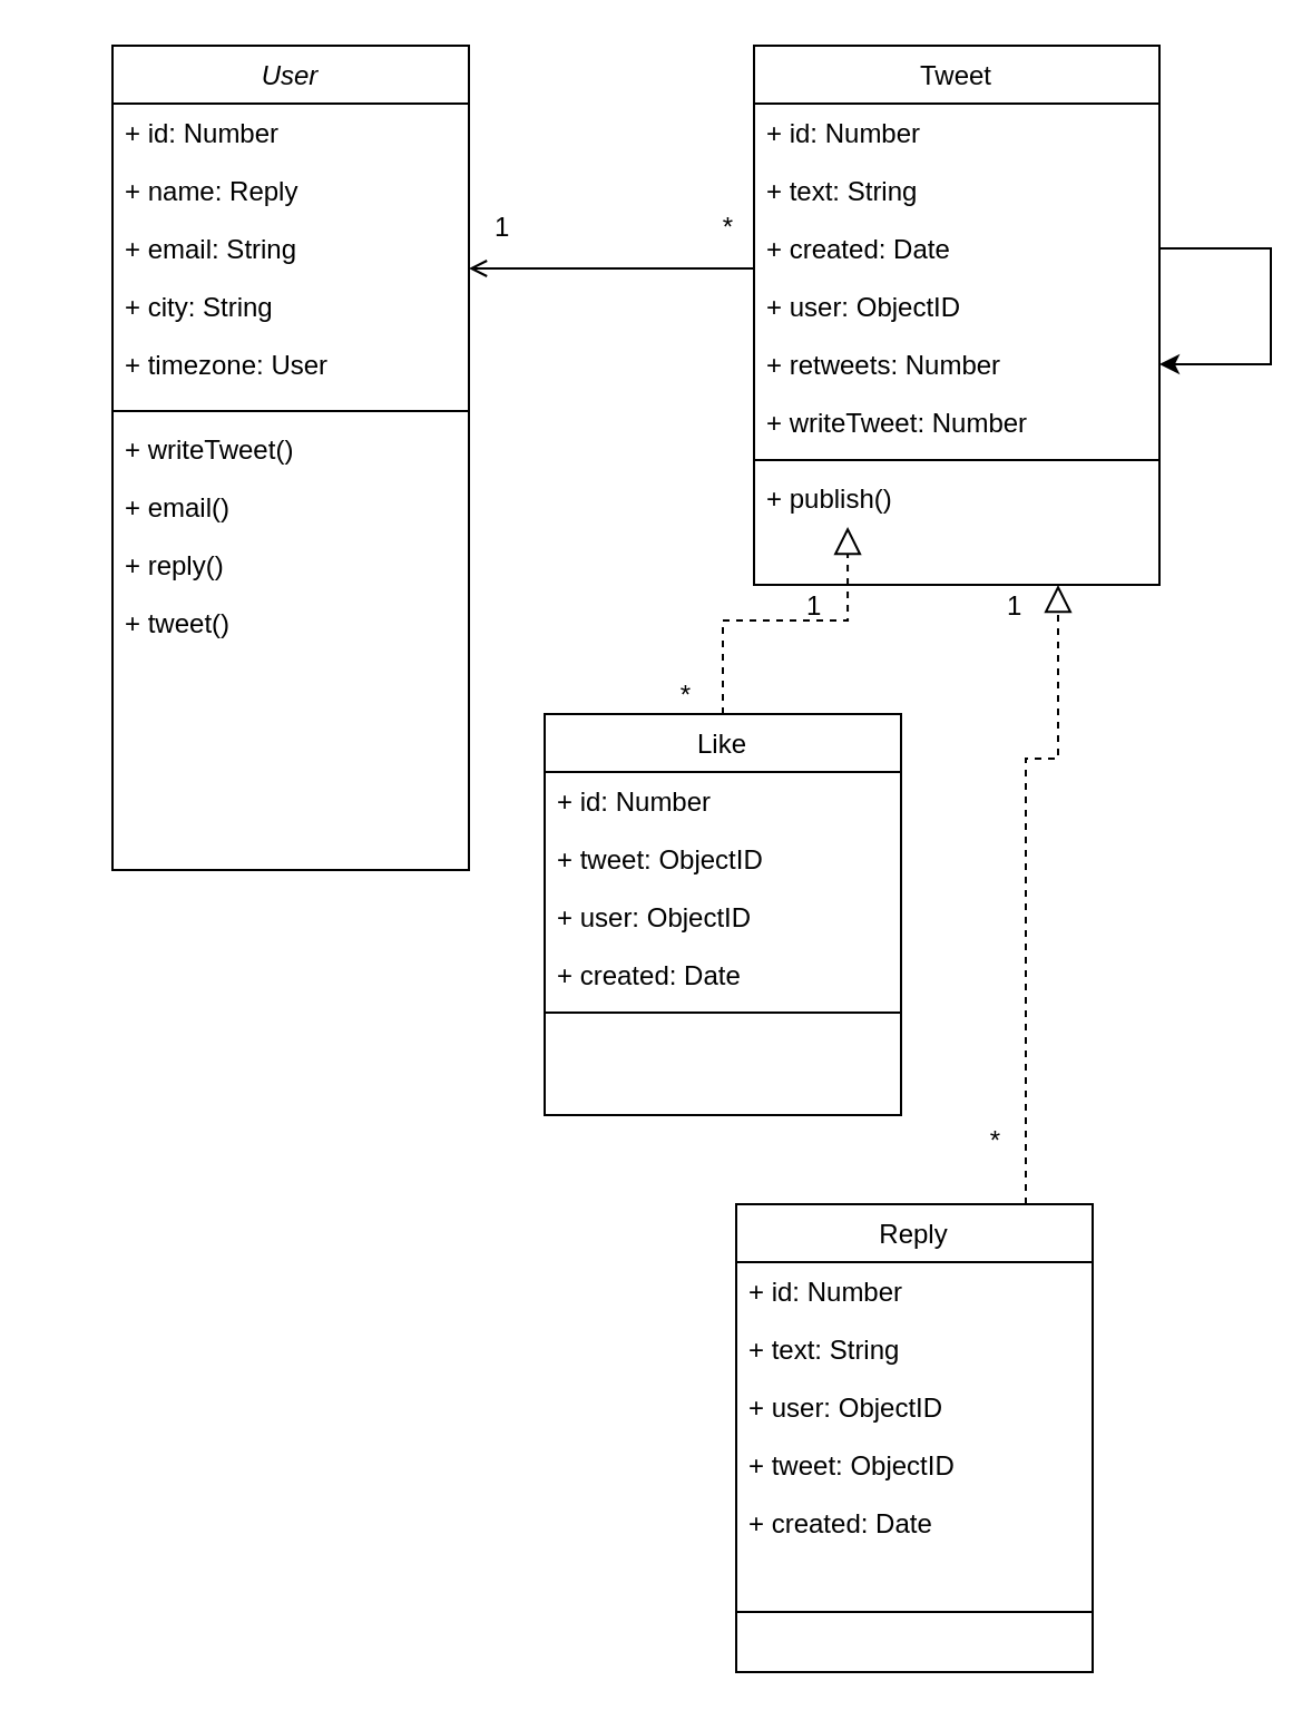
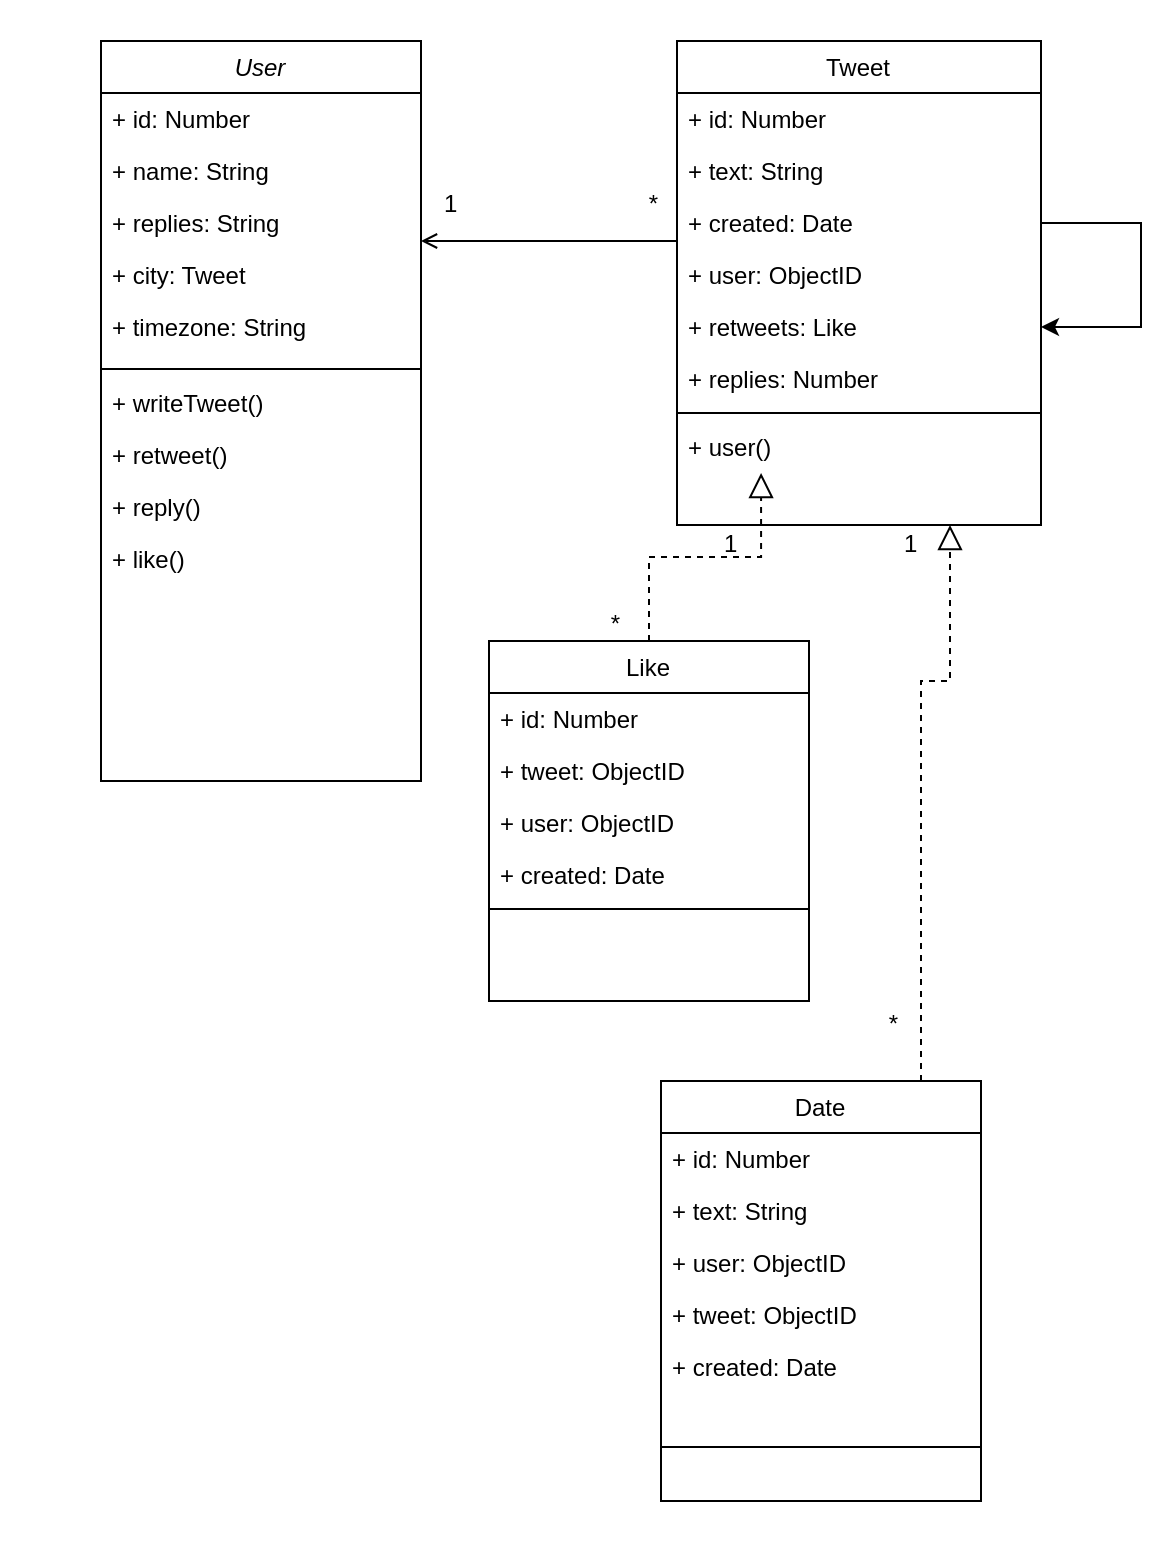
  <mxCell id="0" />
  <mxCell id="1" parent="0" />
  <mxCell id="2" value="User" style="swimlane;fontStyle=2;align=center;verticalAlign=top;childLayout=stackLayout;horizontal=1;startSize=26;horizontalStack=0;resizeParent=1;resizeLast=0;collapsible=1;marginBottom=0;rounded=0;shadow=0;strokeWidth=1;" parent="1" vertex="1"><mxGeometry x="50" y="20" width="160" height="370" as="geometry"><mxRectangle x="230" y="140" width="160" height="26" as="alternateBounds" /></mxGeometry></mxCell>
  <mxCell id="3" value="+ id: Number" style="text;align=left;verticalAlign=top;spacingLeft=4;spacingRight=4;overflow=hidden;rotatable=0;points=[[0,0.5],[1,0.5]];portConstraint=eastwest;" parent="2" vertex="1"><mxGeometry y="26" width="160" height="26" as="geometry" /></mxCell>
- <mxCell id="4" value="+ name: Reply" style="text;align=left;verticalAlign=top;spacingLeft=4;spacingRight=4;overflow=hidden;rotatable=0;points=[[0,0.5],[1,0.5]];portConstraint=eastwest;rounded=0;shadow=0;html=0;" parent="2" vertex="1"><mxGeometry y="52" width="160" height="26" as="geometry" /></mxCell>
- <mxCell id="5" value="+ email: String" style="text;align=left;verticalAlign=top;spacingLeft=4;spacingRight=4;overflow=hidden;rotatable=0;points=[[0,0.5],[1,0.5]];portConstraint=eastwest;rounded=0;shadow=0;html=0;" parent="2" vertex="1"><mxGeometry y="78" width="160" height="26" as="geometry" /></mxCell>
- <mxCell id="6" value="+ city: String" style="text;align=left;verticalAlign=top;spacingLeft=4;spacingRight=4;overflow=hidden;rotatable=0;points=[[0,0.5],[1,0.5]];portConstraint=eastwest;rounded=0;shadow=0;html=0;" parent="2" vertex="1"><mxGeometry y="104" width="160" height="26" as="geometry" /></mxCell>
- <mxCell id="7" value="+ timezone: User " style="text;align=left;verticalAlign=top;spacingLeft=4;spacingRight=4;overflow=hidden;rotatable=0;points=[[0,0.5],[1,0.5]];portConstraint=eastwest;" parent="2" vertex="1"><mxGeometry y="130" width="160" height="30" as="geometry" /></mxCell>
+ <mxCell id="4" value="+ name: String" style="text;align=left;verticalAlign=top;spacingLeft=4;spacingRight=4;overflow=hidden;rotatable=0;points=[[0,0.5],[1,0.5]];portConstraint=eastwest;rounded=0;shadow=0;html=0;" parent="2" vertex="1"><mxGeometry y="52" width="160" height="26" as="geometry" /></mxCell>
+ <mxCell id="5" value="+ replies: String" style="text;align=left;verticalAlign=top;spacingLeft=4;spacingRight=4;overflow=hidden;rotatable=0;points=[[0,0.5],[1,0.5]];portConstraint=eastwest;rounded=0;shadow=0;html=0;" parent="2" vertex="1"><mxGeometry y="78" width="160" height="26" as="geometry" /></mxCell>
+ <mxCell id="6" value="+ city: Tweet" style="text;align=left;verticalAlign=top;spacingLeft=4;spacingRight=4;overflow=hidden;rotatable=0;points=[[0,0.5],[1,0.5]];portConstraint=eastwest;rounded=0;shadow=0;html=0;" parent="2" vertex="1"><mxGeometry y="104" width="160" height="26" as="geometry" /></mxCell>
+ <mxCell id="7" value="+ timezone: String " style="text;align=left;verticalAlign=top;spacingLeft=4;spacingRight=4;overflow=hidden;rotatable=0;points=[[0,0.5],[1,0.5]];portConstraint=eastwest;" parent="2" vertex="1"><mxGeometry y="130" width="160" height="30" as="geometry" /></mxCell>
  <mxCell id="8" value="" style="line;html=1;strokeWidth=1;align=left;verticalAlign=middle;spacingTop=-1;spacingLeft=3;spacingRight=3;rotatable=0;labelPosition=right;points=[];portConstraint=eastwest;" parent="2" vertex="1"><mxGeometry y="160" width="160" height="8" as="geometry" /></mxCell>
  <mxCell id="9" value="+ writeTweet()" style="text;align=left;verticalAlign=top;spacingLeft=4;spacingRight=4;overflow=hidden;rotatable=0;points=[[0,0.5],[1,0.5]];portConstraint=eastwest;" parent="2" vertex="1"><mxGeometry y="168" width="160" height="26" as="geometry" /></mxCell>
- <mxCell id="10" value="+ email()" style="text;align=left;verticalAlign=top;spacingLeft=4;spacingRight=4;overflow=hidden;rotatable=0;points=[[0,0.5],[1,0.5]];portConstraint=eastwest;" parent="2" vertex="1"><mxGeometry y="194" width="160" height="26" as="geometry" /></mxCell>
+ <mxCell id="10" value="+ retweet()" style="text;align=left;verticalAlign=top;spacingLeft=4;spacingRight=4;overflow=hidden;rotatable=0;points=[[0,0.5],[1,0.5]];portConstraint=eastwest;" parent="2" vertex="1"><mxGeometry y="194" width="160" height="26" as="geometry" /></mxCell>
  <mxCell id="11" value="+ reply()" style="text;align=left;verticalAlign=top;spacingLeft=4;spacingRight=4;overflow=hidden;rotatable=0;points=[[0,0.5],[1,0.5]];portConstraint=eastwest;" parent="2" vertex="1"><mxGeometry y="220" width="160" height="26" as="geometry" /></mxCell>
- <mxCell id="12" value="+ tweet()" style="text;align=left;verticalAlign=top;spacingLeft=4;spacingRight=4;overflow=hidden;rotatable=0;points=[[0,0.5],[1,0.5]];portConstraint=eastwest;" parent="2" vertex="1"><mxGeometry y="246" width="160" height="26" as="geometry" /></mxCell>
- <mxCell id="13" value="Reply" style="swimlane;fontStyle=0;align=center;verticalAlign=top;childLayout=stackLayout;horizontal=1;startSize=26;horizontalStack=0;resizeParent=1;resizeLast=0;collapsible=1;marginBottom=0;rounded=0;shadow=0;strokeWidth=1;" parent="1" vertex="1"><mxGeometry x="330" y="540" width="160" height="210" as="geometry"><mxRectangle x="130" y="380" width="160" height="26" as="alternateBounds" /></mxGeometry></mxCell>
+ <mxCell id="12" value="+ like()" style="text;align=left;verticalAlign=top;spacingLeft=4;spacingRight=4;overflow=hidden;rotatable=0;points=[[0,0.5],[1,0.5]];portConstraint=eastwest;" parent="2" vertex="1"><mxGeometry y="246" width="160" height="26" as="geometry" /></mxCell>
+ <mxCell id="13" value="Date" style="swimlane;fontStyle=0;align=center;verticalAlign=top;childLayout=stackLayout;horizontal=1;startSize=26;horizontalStack=0;resizeParent=1;resizeLast=0;collapsible=1;marginBottom=0;rounded=0;shadow=0;strokeWidth=1;" parent="1" vertex="1"><mxGeometry x="330" y="540" width="160" height="210" as="geometry"><mxRectangle x="130" y="380" width="160" height="26" as="alternateBounds" /></mxGeometry></mxCell>
  <mxCell id="14" value="+ id: Number" style="text;align=left;verticalAlign=top;spacingLeft=4;spacingRight=4;overflow=hidden;rotatable=0;points=[[0,0.5],[1,0.5]];portConstraint=eastwest;" parent="13" vertex="1"><mxGeometry y="26" width="160" height="26" as="geometry" /></mxCell>
  <mxCell id="15" value="+ text: String" style="text;align=left;verticalAlign=top;spacingLeft=4;spacingRight=4;overflow=hidden;rotatable=0;points=[[0,0.5],[1,0.5]];portConstraint=eastwest;" parent="13" vertex="1"><mxGeometry y="52" width="160" height="26" as="geometry" /></mxCell>
  <mxCell id="16" value="+ user: ObjectID" style="text;align=left;verticalAlign=top;spacingLeft=4;spacingRight=4;overflow=hidden;rotatable=0;points=[[0,0.5],[1,0.5]];portConstraint=eastwest;" parent="13" vertex="1"><mxGeometry y="78" width="160" height="26" as="geometry" /></mxCell>
  <mxCell id="17" value="+ tweet: ObjectID" style="text;align=left;verticalAlign=top;spacingLeft=4;spacingRight=4;overflow=hidden;rotatable=0;points=[[0,0.5],[1,0.5]];portConstraint=eastwest;rounded=0;shadow=0;html=0;" parent="13" vertex="1"><mxGeometry y="104" width="160" height="26" as="geometry" /></mxCell>
  <mxCell id="18" value="+ created: Date" style="text;align=left;verticalAlign=top;spacingLeft=4;spacingRight=4;overflow=hidden;rotatable=0;points=[[0,0.5],[1,0.5]];portConstraint=eastwest;" parent="13" vertex="1"><mxGeometry y="130" width="160" height="26" as="geometry" /></mxCell>
  <mxCell id="19" value="" style="line;html=1;strokeWidth=1;align=left;verticalAlign=middle;spacingTop=-1;spacingLeft=3;spacingRight=3;rotatable=0;labelPosition=right;points=[];portConstraint=eastwest;" parent="13" vertex="1"><mxGeometry y="156" width="160" height="54" as="geometry" /></mxCell>
  <mxCell id="20" value="" style="endArrow=block;endSize=10;endFill=0;shadow=0;strokeWidth=1;rounded=0;edgeStyle=elbowEdgeStyle;elbow=vertical;entryX=0.75;entryY=1;entryDx=0;entryDy=0;dashed=1;" parent="1" source="13" target="28" edge="1"><mxGeometry width="160" relative="1" as="geometry"><mxPoint x="20" y="273" as="sourcePoint" /><mxPoint x="120" y="460" as="targetPoint" /><Array as="points"><mxPoint x="460" y="340" /><mxPoint x="20" y="505" /></Array></mxGeometry></mxCell>
  <mxCell id="21" value="Like" style="swimlane;fontStyle=0;align=center;verticalAlign=top;childLayout=stackLayout;horizontal=1;startSize=26;horizontalStack=0;resizeParent=1;resizeLast=0;collapsible=1;marginBottom=0;rounded=0;shadow=0;strokeWidth=1;" parent="1" vertex="1"><mxGeometry x="244" y="320" width="160" height="180" as="geometry"><mxRectangle x="340" y="380" width="170" height="26" as="alternateBounds" /></mxGeometry></mxCell>
  <mxCell id="22" value="+ id: Number" style="text;align=left;verticalAlign=top;spacingLeft=4;spacingRight=4;overflow=hidden;rotatable=0;points=[[0,0.5],[1,0.5]];portConstraint=eastwest;" parent="21" vertex="1"><mxGeometry y="26" width="160" height="26" as="geometry" /></mxCell>
  <mxCell id="23" value="+ tweet: ObjectID" style="text;align=left;verticalAlign=top;spacingLeft=4;spacingRight=4;overflow=hidden;rotatable=0;points=[[0,0.5],[1,0.5]];portConstraint=eastwest;rounded=0;shadow=0;html=0;" parent="21" vertex="1"><mxGeometry y="52" width="160" height="26" as="geometry" /></mxCell>
  <mxCell id="24" value="+ user: ObjectID" style="text;align=left;verticalAlign=top;spacingLeft=4;spacingRight=4;overflow=hidden;rotatable=0;points=[[0,0.5],[1,0.5]];portConstraint=eastwest;" parent="21" vertex="1"><mxGeometry y="78" width="160" height="26" as="geometry" /></mxCell>
  <mxCell id="25" value="+ created: Date" style="text;align=left;verticalAlign=top;spacingLeft=4;spacingRight=4;overflow=hidden;rotatable=0;points=[[0,0.5],[1,0.5]];portConstraint=eastwest;rounded=0;shadow=0;html=0;" parent="21" vertex="1"><mxGeometry y="104" width="160" height="26" as="geometry" /></mxCell>
  <mxCell id="26" value="" style="line;html=1;strokeWidth=1;align=left;verticalAlign=middle;spacingTop=-1;spacingLeft=3;spacingRight=3;rotatable=0;labelPosition=right;points=[];portConstraint=eastwest;" parent="21" vertex="1"><mxGeometry y="130" width="160" height="8" as="geometry" /></mxCell>
  <mxCell id="27" value="" style="endArrow=block;endSize=10;endFill=0;shadow=0;strokeWidth=1;rounded=0;edgeStyle=elbowEdgeStyle;elbow=vertical;entryX=0.231;entryY=1;entryDx=0;entryDy=0;entryPerimeter=0;dashed=1;" parent="1" source="21" target="36" edge="1"><mxGeometry width="160" relative="1" as="geometry"><mxPoint x="30" y="443" as="sourcePoint" /><mxPoint x="370" y="250" as="targetPoint" /></mxGeometry></mxCell>
  <mxCell id="28" value="Tweet" style="swimlane;fontStyle=0;align=center;verticalAlign=top;childLayout=stackLayout;horizontal=1;startSize=26;horizontalStack=0;resizeParent=1;resizeLast=0;collapsible=1;marginBottom=0;rounded=0;shadow=0;strokeWidth=1;" parent="1" vertex="1"><mxGeometry x="338" y="20" width="182" height="242" as="geometry"><mxRectangle x="508" y="120" width="160" height="26" as="alternateBounds" /></mxGeometry></mxCell>
  <mxCell id="29" value="+ id: Number" style="text;align=left;verticalAlign=top;spacingLeft=4;spacingRight=4;overflow=hidden;rotatable=0;points=[[0,0.5],[1,0.5]];portConstraint=eastwest;" parent="28" vertex="1"><mxGeometry y="26" width="182" height="26" as="geometry" /></mxCell>
  <mxCell id="30" value="+ text: String" style="text;align=left;verticalAlign=top;spacingLeft=4;spacingRight=4;overflow=hidden;rotatable=0;points=[[0,0.5],[1,0.5]];portConstraint=eastwest;rounded=0;shadow=0;html=0;" parent="28" vertex="1"><mxGeometry y="52" width="182" height="26" as="geometry" /></mxCell>
  <mxCell id="31" value="+ created: Date" style="text;align=left;verticalAlign=top;spacingLeft=4;spacingRight=4;overflow=hidden;rotatable=0;points=[[0,0.5],[1,0.5]];portConstraint=eastwest;rounded=0;shadow=0;html=0;" parent="28" vertex="1"><mxGeometry y="78" width="182" height="26" as="geometry" /></mxCell>
  <mxCell id="32" value="+ user: ObjectID" style="text;align=left;verticalAlign=top;spacingLeft=4;spacingRight=4;overflow=hidden;rotatable=0;points=[[0,0.5],[1,0.5]];portConstraint=eastwest;rounded=0;shadow=0;html=0;" parent="28" vertex="1"><mxGeometry y="104" width="182" height="26" as="geometry" /></mxCell>
- <mxCell id="33" value="+ retweets: Number" style="text;align=left;verticalAlign=top;spacingLeft=4;spacingRight=4;overflow=hidden;rotatable=0;points=[[0,0.5],[1,0.5]];portConstraint=eastwest;rounded=0;shadow=0;html=0;" parent="28" vertex="1"><mxGeometry y="130" width="182" height="26" as="geometry" /></mxCell>
- <mxCell id="34" value="+ writeTweet: Number" style="text;align=left;verticalAlign=top;spacingLeft=4;spacingRight=4;overflow=hidden;rotatable=0;points=[[0,0.5],[1,0.5]];portConstraint=eastwest;rounded=0;shadow=0;html=0;" parent="28" vertex="1"><mxGeometry y="156" width="182" height="26" as="geometry" /></mxCell>
+ <mxCell id="33" value="+ retweets: Like" style="text;align=left;verticalAlign=top;spacingLeft=4;spacingRight=4;overflow=hidden;rotatable=0;points=[[0,0.5],[1,0.5]];portConstraint=eastwest;rounded=0;shadow=0;html=0;" parent="28" vertex="1"><mxGeometry y="130" width="182" height="26" as="geometry" /></mxCell>
+ <mxCell id="34" value="+ replies: Number" style="text;align=left;verticalAlign=top;spacingLeft=4;spacingRight=4;overflow=hidden;rotatable=0;points=[[0,0.5],[1,0.5]];portConstraint=eastwest;rounded=0;shadow=0;html=0;" parent="28" vertex="1"><mxGeometry y="156" width="182" height="26" as="geometry" /></mxCell>
  <mxCell id="35" value="" style="line;html=1;strokeWidth=1;align=left;verticalAlign=middle;spacingTop=-1;spacingLeft=3;spacingRight=3;rotatable=0;labelPosition=right;points=[];portConstraint=eastwest;" parent="28" vertex="1"><mxGeometry y="182" width="182" height="8" as="geometry" /></mxCell>
- <mxCell id="36" value="+ publish()" style="text;align=left;verticalAlign=top;spacingLeft=4;spacingRight=4;overflow=hidden;rotatable=0;points=[[0,0.5],[1,0.5]];portConstraint=eastwest;" parent="28" vertex="1"><mxGeometry y="190" width="182" height="26" as="geometry" /></mxCell>
+ <mxCell id="36" value="+ user()" style="text;align=left;verticalAlign=top;spacingLeft=4;spacingRight=4;overflow=hidden;rotatable=0;points=[[0,0.5],[1,0.5]];portConstraint=eastwest;" parent="28" vertex="1"><mxGeometry y="190" width="182" height="26" as="geometry" /></mxCell>
  <mxCell id="37" style="edgeStyle=orthogonalEdgeStyle;rounded=0;orthogonalLoop=1;jettySize=auto;html=1;exitX=1;exitY=0.5;exitDx=0;exitDy=0;entryX=1;entryY=0.5;entryDx=0;entryDy=0;" edge="1" parent="28" source="31" target="33"><mxGeometry relative="1" as="geometry"><mxPoint x="222" y="120" as="targetPoint" /><Array as="points"><mxPoint x="232" y="91" /><mxPoint x="232" y="143" /></Array></mxGeometry></mxCell>
  <mxCell id="38" value="" style="endArrow=open;shadow=0;strokeWidth=1;rounded=0;endFill=1;edgeStyle=elbowEdgeStyle;elbow=vertical;exitX=0;exitY=0.5;exitDx=0;exitDy=0;" parent="1" source="30" target="5" edge="1"><mxGeometry x="0.5" y="41" relative="1" as="geometry"><mxPoint x="210" y="92" as="sourcePoint" /><mxPoint x="330" y="130" as="targetPoint" /><mxPoint x="-40" y="32" as="offset" /><Array as="points"><mxPoint x="330" y="120" /></Array></mxGeometry></mxCell>
  <mxCell id="39" value="1" style="resizable=0;align=left;verticalAlign=bottom;labelBackgroundColor=none;fontSize=12;" parent="38" connectable="0" vertex="1"><mxGeometry x="-1" relative="1" as="geometry"><mxPoint x="-118" y="25" as="offset" /></mxGeometry></mxCell>
  <mxCell id="40" value="*" style="resizable=0;align=right;verticalAlign=bottom;labelBackgroundColor=none;fontSize=12;" parent="38" connectable="0" vertex="1"><mxGeometry x="1" relative="1" as="geometry"><mxPoint x="120" y="-10" as="offset" /></mxGeometry></mxCell>
  <mxCell id="41" value="*" style="resizable=0;align=right;verticalAlign=bottom;labelBackgroundColor=none;fontSize=12;" parent="1" connectable="0" vertex="1"><mxGeometry x="260" y="320" as="geometry"><mxPoint x="51" as="offset" /></mxGeometry></mxCell>
  <mxCell id="42" value="1" style="resizable=0;align=left;verticalAlign=bottom;labelBackgroundColor=none;fontSize=12;" parent="1" connectable="0" vertex="1"><mxGeometry x="360" y="280" as="geometry" /></mxCell>
  <mxCell id="43" value="1" style="resizable=0;align=left;verticalAlign=bottom;labelBackgroundColor=none;fontSize=12;" parent="1" connectable="0" vertex="1"><mxGeometry x="450" y="280" as="geometry" /></mxCell>
  <mxCell id="44" value="*" style="resizable=0;align=right;verticalAlign=bottom;labelBackgroundColor=none;fontSize=12;" parent="1" connectable="0" vertex="1"><mxGeometry x="450" y="520" as="geometry" /></mxCell>
